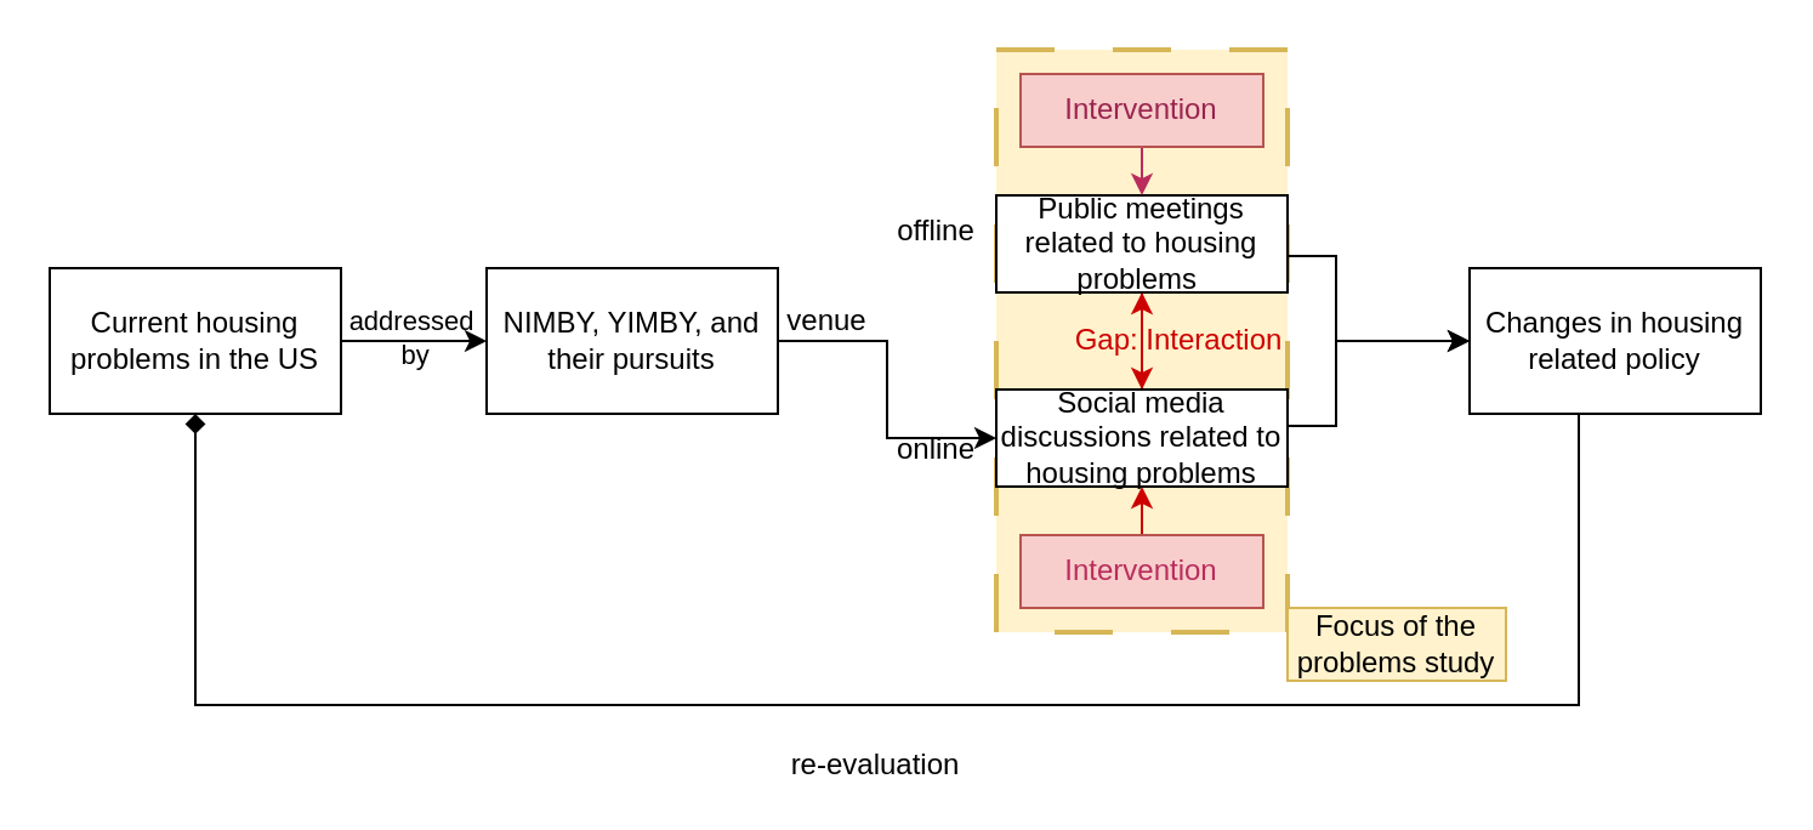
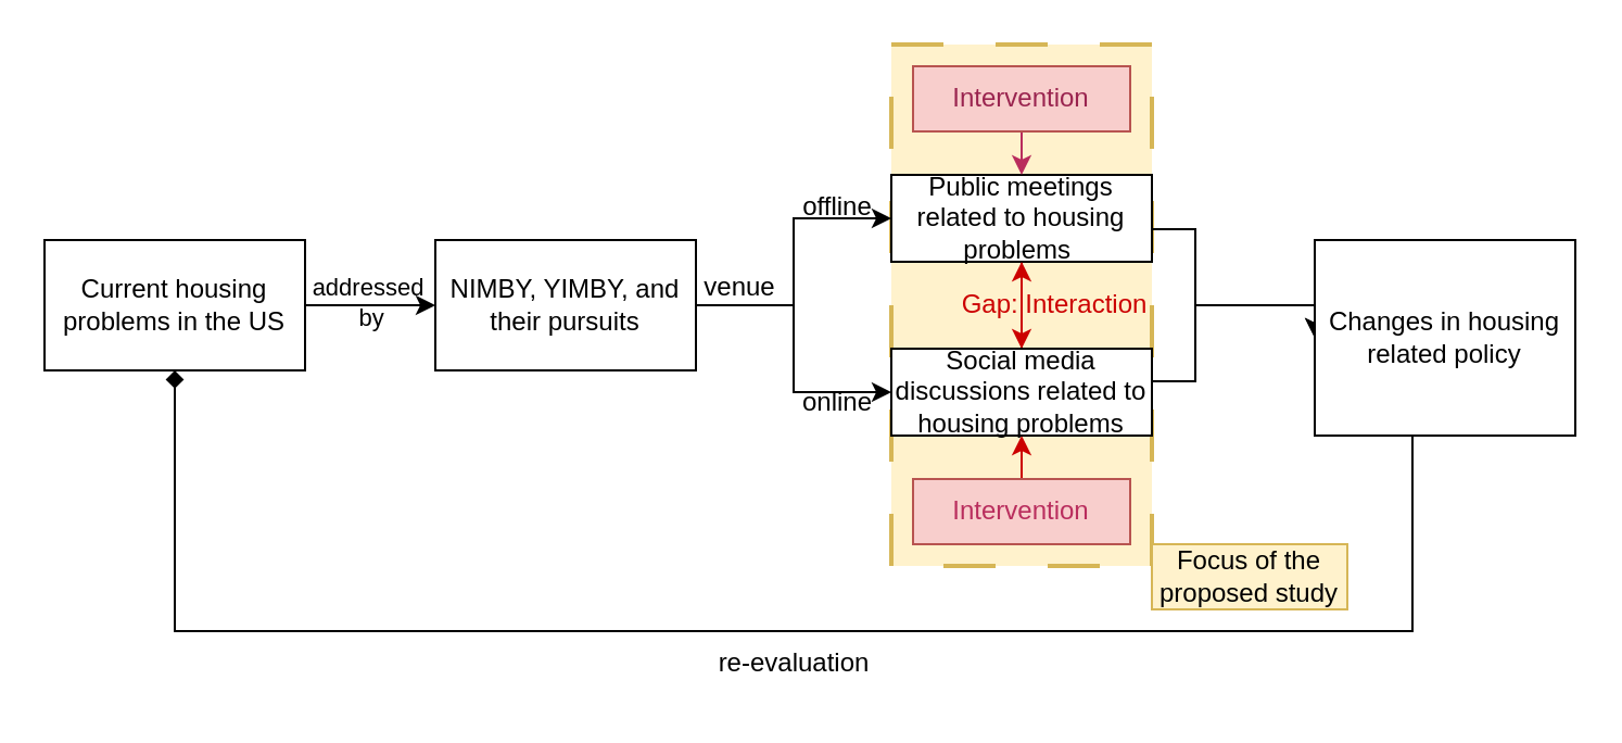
  <mxCell id="0" />
  <mxCell id="1" parent="0" />
  <mxCell id="2" value="" style="rounded=0;whiteSpace=wrap;html=1;fillColor=#fff2cc;dashed=1;dashPattern=12 12;strokeColor=#d6b656;strokeWidth=2;perimeterSpacing=0;fillStyle=solid;" parent="1" vertex="1"><mxGeometry x="410" y="20" width="120" height="240" as="geometry" /></mxCell>
  <mxCell id="3" style="edgeStyle=orthogonalEdgeStyle;rounded=0;orthogonalLoop=1;jettySize=auto;html=1;exitX=1;exitY=0.5;exitDx=0;exitDy=0;entryX=0;entryY=0.5;entryDx=0;entryDy=0;" parent="1" source="5" target="8" edge="1"><mxGeometry relative="1" as="geometry"><mxPoint x="190" y="170" as="targetPoint" /></mxGeometry></mxCell>
  <mxCell id="4" value="addressed&lt;br&gt;&amp;nbsp;by" style="edgeLabel;html=1;align=center;verticalAlign=middle;resizable=0;points=[];labelBackgroundColor=none;" parent="3" vertex="1" connectable="0"><mxGeometry x="-0.337" y="1" relative="1" as="geometry"><mxPoint x="8" y="-1" as="offset" /></mxGeometry></mxCell>
  <mxCell id="5" value="Current housing problems in the US" style="rounded=0;whiteSpace=wrap;html=1;" parent="1" vertex="1"><mxGeometry x="20" y="110" width="120" height="60" as="geometry" /></mxCell>
+ <mxCell id="6" style="edgeStyle=orthogonalEdgeStyle;rounded=0;orthogonalLoop=1;jettySize=auto;html=1;exitX=1;exitY=0.5;exitDx=0;exitDy=0;" parent="1" source="8" target="11" edge="1"><mxGeometry relative="1" as="geometry" /></mxCell>
  <mxCell id="7" style="edgeStyle=orthogonalEdgeStyle;rounded=0;orthogonalLoop=1;jettySize=auto;html=1;exitX=1;exitY=0.5;exitDx=0;exitDy=0;entryX=0;entryY=0.5;entryDx=0;entryDy=0;" parent="1" source="8" target="16" edge="1"><mxGeometry relative="1" as="geometry" /></mxCell>
  <mxCell id="8" value="NIMBY, YIMBY, and their pursuits" style="rounded=0;whiteSpace=wrap;html=1;" parent="1" vertex="1"><mxGeometry x="200" y="110" width="120" height="60" as="geometry" /></mxCell>
  <mxCell id="9" style="edgeStyle=orthogonalEdgeStyle;rounded=0;orthogonalLoop=1;jettySize=auto;html=1;exitX=1;exitY=0.5;exitDx=0;exitDy=0;entryX=0;entryY=0.5;entryDx=0;entryDy=0;" parent="1" source="11" target="19" edge="1"><mxGeometry relative="1" as="geometry"><Array as="points"><mxPoint x="550" y="105" /><mxPoint x="550" y="140" /></Array></mxGeometry></mxCell>
  <mxCell id="10" style="edgeStyle=orthogonalEdgeStyle;rounded=0;orthogonalLoop=1;jettySize=auto;html=1;exitX=0.5;exitY=1;exitDx=0;exitDy=0;strokeColor=#CC0000;" parent="1" source="11" target="16" edge="1"><mxGeometry relative="1" as="geometry" /></mxCell>
  <mxCell id="11" value="Public meetings related to housing problems&amp;nbsp;" style="rounded=0;whiteSpace=wrap;html=1;" parent="1" vertex="1"><mxGeometry x="410" y="80" width="120" height="40" as="geometry" /></mxCell>
  <mxCell id="12" style="edgeStyle=orthogonalEdgeStyle;rounded=0;orthogonalLoop=1;jettySize=auto;html=1;exitX=0.5;exitY=0;exitDx=0;exitDy=0;entryX=0.5;entryY=1;entryDx=0;entryDy=0;strokeColor=#CC0000;" parent="1" source="13" target="16" edge="1"><mxGeometry relative="1" as="geometry" /></mxCell>
  <mxCell id="13" value="&lt;font color=&quot;#b92d5d&quot;&gt;Intervention&lt;/font&gt;" style="rounded=0;whiteSpace=wrap;html=1;fillColor=#f8cecc;strokeColor=#b85450;" parent="1" vertex="1"><mxGeometry x="420" y="220" width="100" height="30" as="geometry" /></mxCell>
  <mxCell id="14" style="edgeStyle=orthogonalEdgeStyle;rounded=0;orthogonalLoop=1;jettySize=auto;html=1;exitX=0.5;exitY=0;exitDx=0;exitDy=0;entryX=0.5;entryY=1;entryDx=0;entryDy=0;strokeColor=#CC0000;" parent="1" source="16" target="11" edge="1"><mxGeometry relative="1" as="geometry" /></mxCell>
  <mxCell id="15" style="edgeStyle=orthogonalEdgeStyle;rounded=0;orthogonalLoop=1;jettySize=auto;html=1;exitX=1;exitY=0.5;exitDx=0;exitDy=0;entryX=0;entryY=0.5;entryDx=0;entryDy=0;" parent="1" source="16" target="19" edge="1"><mxGeometry relative="1" as="geometry"><Array as="points"><mxPoint x="550" y="175" /><mxPoint x="550" y="140" /></Array></mxGeometry></mxCell>
  <mxCell id="16" value="Social media discussions related to housing problems" style="rounded=0;whiteSpace=wrap;html=1;" parent="1" vertex="1"><mxGeometry x="410" y="160" width="120" height="40" as="geometry" /></mxCell>
  <mxCell id="17" style="edgeStyle=orthogonalEdgeStyle;rounded=0;orthogonalLoop=1;jettySize=auto;html=1;exitX=0.5;exitY=1;exitDx=0;exitDy=0;entryX=0.5;entryY=0;entryDx=0;entryDy=0;strokeColor=#b92d5d;" parent="1" source="22" target="11" edge="1"><mxGeometry relative="1" as="geometry"><mxPoint x="465" y="40" as="sourcePoint" /></mxGeometry></mxCell>
  <mxCell id="18" style="edgeStyle=orthogonalEdgeStyle;rounded=0;orthogonalLoop=1;jettySize=auto;html=1;exitX=0.5;exitY=1;exitDx=0;exitDy=0;entryX=0.5;entryY=1;entryDx=0;entryDy=0;endArrow=diamond;" parent="1" source="19" target="5" edge="1"><mxGeometry relative="1" as="geometry"><Array as="points"><mxPoint x="650" y="170" /><mxPoint x="650" y="290" /><mxPoint x="80" y="290" /></Array></mxGeometry></mxCell>
- <mxCell id="19" value="Changes in housing related policy" style="rounded=0;whiteSpace=wrap;html=1;" parent="1" vertex="1"><mxGeometry x="605" y="110" width="120" height="60" as="geometry" /></mxCell>
+ <mxCell id="19" value="Changes in housing related policy" style="rounded=0;whiteSpace=wrap;html=1;" parent="1" vertex="1"><mxGeometry x="605" y="110" width="120" height="90" as="geometry" /></mxCell>
  <mxCell id="20" value="venue" style="text;html=1;align=center;verticalAlign=middle;resizable=0;points=[];autosize=1;strokeColor=none;fillColor=none;" parent="1" vertex="1"><mxGeometry x="310" y="117" width="60" height="30" as="geometry" /></mxCell>
  <mxCell id="21" value="Gap: Interaction" style="text;html=1;align=center;verticalAlign=middle;resizable=0;points=[];autosize=1;strokeColor=none;fillColor=none;fontColor=#CC0000;" parent="1" vertex="1"><mxGeometry x="430" y="125" width="110" height="30" as="geometry" /></mxCell>
  <mxCell id="22" value="&lt;font color=&quot;#9a244f&quot;&gt;Intervention&lt;/font&gt;" style="rounded=0;whiteSpace=wrap;html=1;fillColor=#f8cecc;strokeColor=#b85450;" parent="1" vertex="1"><mxGeometry x="420" y="30" width="100" height="30" as="geometry" /></mxCell>
- <mxCell id="23" value="re-evaluation" style="text;html=1;align=center;verticalAlign=middle;resizable=0;points=[];autosize=1;strokeColor=none;fillColor=none;" parent="1" vertex="1"><mxGeometry x="315" y="300" width="90" height="30" as="geometry" /></mxCell>
+ <mxCell id="23" value="re-evaluation" style="text;html=1;align=center;verticalAlign=middle;resizable=0;points=[];autosize=1;strokeColor=none;fillColor=none;" parent="1" vertex="1"><mxGeometry x="320" y="290" width="90" height="30" as="geometry" /></mxCell>
  <mxCell id="24" value="offline" style="text;html=1;align=center;verticalAlign=middle;resizable=0;points=[];autosize=1;strokeColor=none;fillColor=none;" parent="1" vertex="1"><mxGeometry x="355" y="80" width="60" height="30" as="geometry" /></mxCell>
  <mxCell id="25" value="online" style="text;html=1;align=center;verticalAlign=middle;resizable=0;points=[];autosize=1;strokeColor=none;fillColor=none;" parent="1" vertex="1"><mxGeometry x="355" y="170" width="60" height="30" as="geometry" /></mxCell>
- <mxCell id="26" value="Focus of the problems study" style="rounded=0;whiteSpace=wrap;html=1;fillColor=#fff2cc;strokeColor=#d6b656;" parent="1" vertex="1"><mxGeometry x="530" y="250" width="90" height="30" as="geometry" /></mxCell>
+ <mxCell id="26" value="Focus of the proposed study" style="rounded=0;whiteSpace=wrap;html=1;fillColor=#fff2cc;strokeColor=#d6b656;" parent="1" vertex="1"><mxGeometry x="530" y="250" width="90" height="30" as="geometry" /></mxCell>
